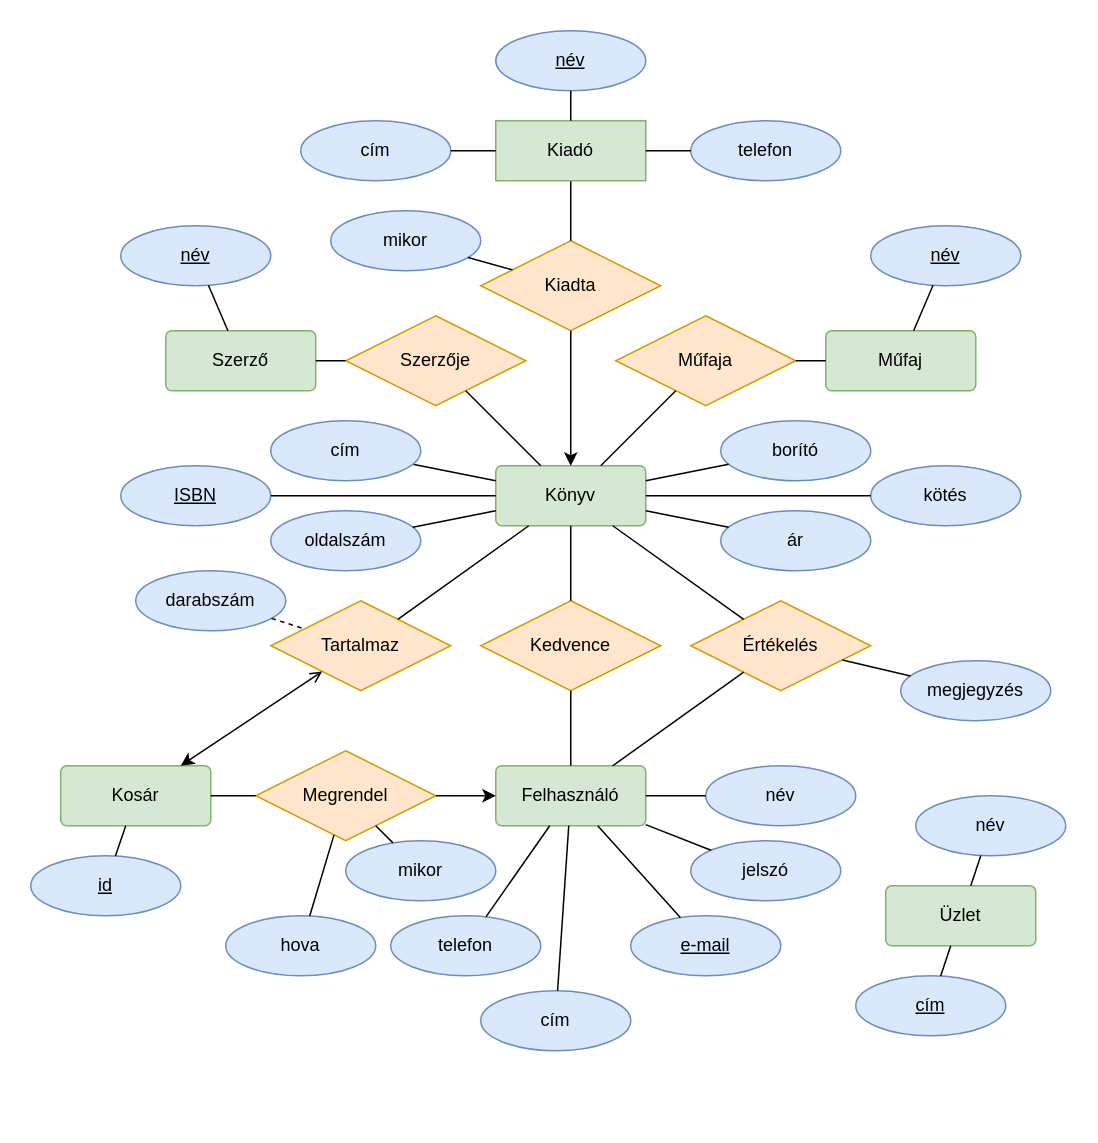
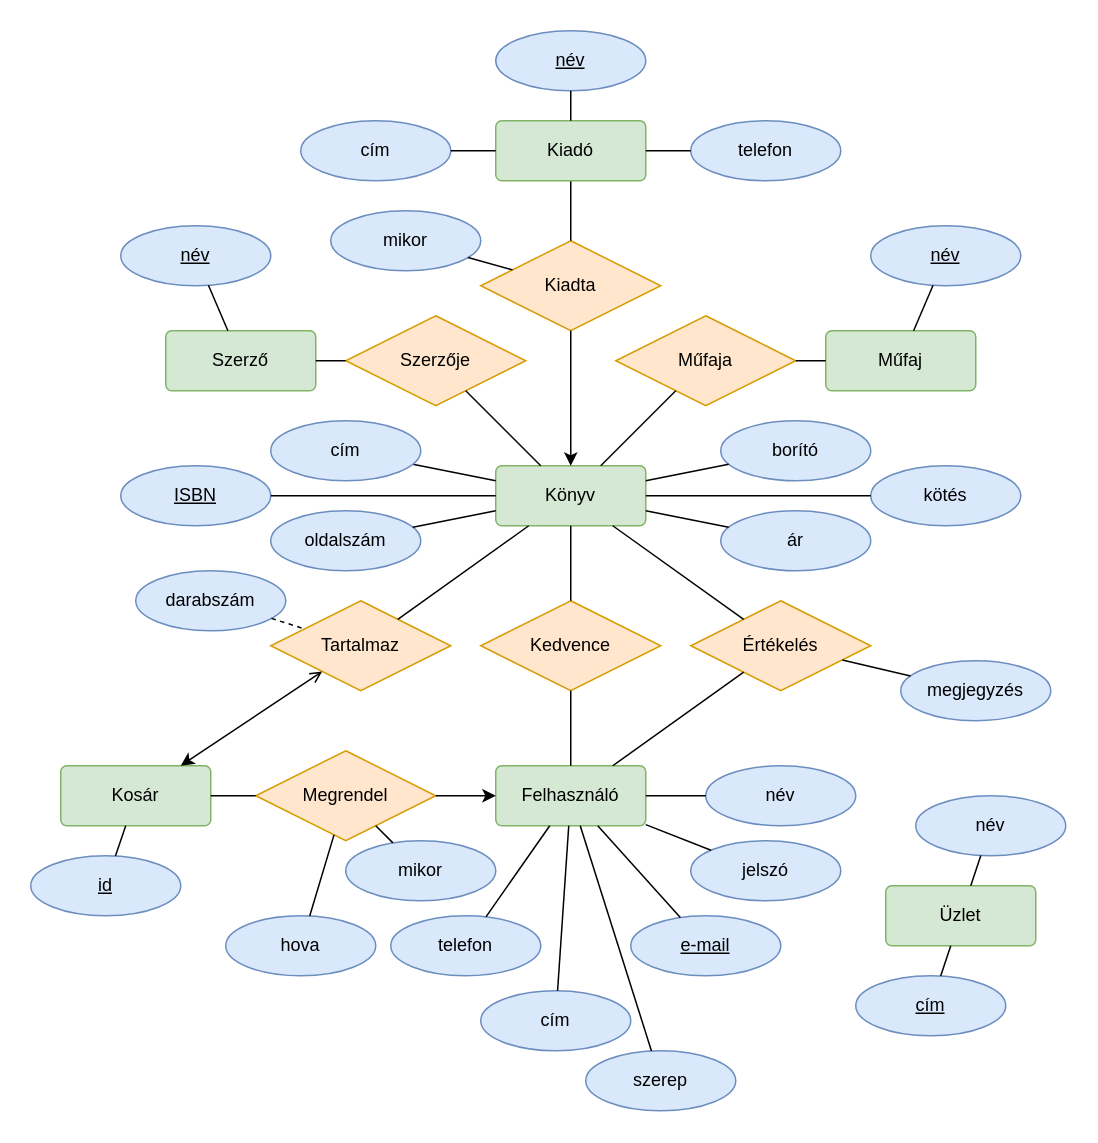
  <mxCell id="0" />
  <mxCell id="1" parent="0" />
  <mxCell id="2" value="Könyv" style="rounded=1;arcSize=10;whiteSpace=wrap;html=1;align=center;fillColor=#d5e8d4;strokeColor=#82b366;" parent="1" vertex="1"><mxGeometry x="330" y="310" width="100" height="40" as="geometry" /></mxCell>
  <mxCell id="3" value="Felhasználó" style="rounded=1;arcSize=10;whiteSpace=wrap;html=1;align=center;fillColor=#d5e8d4;strokeColor=#82b366;" parent="1" vertex="1"><mxGeometry x="330" y="510" width="100" height="40" as="geometry" /></mxCell>
  <mxCell id="4" value="Tartalmaz" style="shape=rhombus;perimeter=rhombusPerimeter;whiteSpace=wrap;html=1;align=center;fillColor=#ffe6cc;strokeColor=#d79b00;" parent="1" vertex="1"><mxGeometry x="180" y="400" width="120" height="60" as="geometry" /></mxCell>
  <mxCell id="5" value="" style="endArrow=none;html=1;rounded=0;" parent="1" source="4" target="2" edge="1"><mxGeometry relative="1" as="geometry"><mxPoint x="470" y="520" as="sourcePoint" /><mxPoint x="470" y="440" as="targetPoint" /></mxGeometry></mxCell>
  <mxCell id="6" value="e-mail" style="ellipse;whiteSpace=wrap;html=1;align=center;fontStyle=4;fillColor=#dae8fc;strokeColor=#6c8ebf;" parent="1" vertex="1"><mxGeometry x="420" y="610" width="100" height="40" as="geometry" /></mxCell>
  <mxCell id="7" value="telefon" style="ellipse;whiteSpace=wrap;html=1;align=center;fillColor=#dae8fc;strokeColor=#6c8ebf;" parent="1" vertex="1"><mxGeometry x="260" y="610" width="100" height="40" as="geometry" /></mxCell>
  <mxCell id="8" value="név&lt;br&gt;" style="ellipse;whiteSpace=wrap;html=1;align=center;fillColor=#dae8fc;strokeColor=#6c8ebf;" parent="1" vertex="1"><mxGeometry x="470" y="510" width="100" height="40" as="geometry" /></mxCell>
  <mxCell id="9" value="cím" style="ellipse;whiteSpace=wrap;html=1;align=center;fillColor=#dae8fc;strokeColor=#6c8ebf;" parent="1" vertex="1"><mxGeometry x="320" y="660" width="100" height="40" as="geometry" /></mxCell>
  <mxCell id="10" value="jelszó" style="ellipse;whiteSpace=wrap;html=1;align=center;fillColor=#dae8fc;strokeColor=#6c8ebf;" parent="1" vertex="1"><mxGeometry x="460" y="560" width="100" height="40" as="geometry" /></mxCell>
  <mxCell id="11" value="" style="endArrow=none;html=1;rounded=0;" parent="1" source="7" target="3" edge="1"><mxGeometry relative="1" as="geometry"><mxPoint x="170" y="440" as="sourcePoint" /><mxPoint x="330" y="440" as="targetPoint" /></mxGeometry></mxCell>
  <mxCell id="12" value="" style="endArrow=none;html=1;rounded=0;" parent="1" source="9" target="3" edge="1"><mxGeometry relative="1" as="geometry"><mxPoint x="290" y="549.52" as="sourcePoint" /><mxPoint x="330" y="549.52" as="targetPoint" /></mxGeometry></mxCell>
  <mxCell id="13" value="" style="endArrow=none;html=1;rounded=0;" parent="1" source="8" target="3" edge="1"><mxGeometry relative="1" as="geometry"><mxPoint x="330" y="590" as="sourcePoint" /><mxPoint x="373" y="566" as="targetPoint" /></mxGeometry></mxCell>
  <mxCell id="14" value="" style="endArrow=none;html=1;rounded=0;" parent="1" source="10" target="3" edge="1"><mxGeometry relative="1" as="geometry"><mxPoint x="320" y="594" as="sourcePoint" /><mxPoint x="363" y="570" as="targetPoint" /></mxGeometry></mxCell>
  <mxCell id="15" value="" style="endArrow=none;html=1;rounded=0;" parent="1" source="6" target="3" edge="1"><mxGeometry relative="1" as="geometry"><mxPoint x="470" y="584" as="sourcePoint" /><mxPoint x="427" y="560" as="targetPoint" /></mxGeometry></mxCell>
  <mxCell id="16" value="" style="endArrow=none;html=1;rounded=0;" parent="1" source="41" target="2" edge="1"><mxGeometry relative="1" as="geometry"><mxPoint x="274.721" y="308.944" as="sourcePoint" /><mxPoint x="310" y="340" as="targetPoint" /></mxGeometry></mxCell>
  <mxCell id="17" value="borító" style="ellipse;whiteSpace=wrap;html=1;align=center;fillColor=#dae8fc;strokeColor=#6c8ebf;" parent="1" vertex="1"><mxGeometry x="480" y="280" width="100" height="40" as="geometry" /></mxCell>
  <mxCell id="18" value="Szerző" style="rounded=1;arcSize=10;whiteSpace=wrap;html=1;align=center;fillColor=#d5e8d4;strokeColor=#82b366;" parent="1" vertex="1"><mxGeometry x="110" y="220" width="100" height="40" as="geometry" /></mxCell>
  <mxCell id="19" value="darabszám" style="ellipse;whiteSpace=wrap;html=1;align=center;fillColor=#dae8fc;strokeColor=#6c8ebf;" parent="1" vertex="1"><mxGeometry x="90" y="380" width="100" height="40" as="geometry" /></mxCell>
  <mxCell id="20" value="" style="endArrow=none;html=1;rounded=0;dashed=1;" parent="1" source="19" target="4" edge="1"><mxGeometry relative="1" as="geometry"><mxPoint x="270" y="370" as="sourcePoint" /><mxPoint x="310" y="370" as="targetPoint" /></mxGeometry></mxCell>
  <mxCell id="21" value="" style="endArrow=none;html=1;rounded=0;" parent="1" source="17" target="2" edge="1"><mxGeometry relative="1" as="geometry"><mxPoint x="270" y="420" as="sourcePoint" /><mxPoint x="430" y="420" as="targetPoint" /></mxGeometry></mxCell>
  <mxCell id="22" value="Szerzője" style="shape=rhombus;perimeter=rhombusPerimeter;whiteSpace=wrap;html=1;align=center;fillColor=#ffe6cc;strokeColor=#d79b00;" parent="1" vertex="1"><mxGeometry x="230" y="210" width="120" height="60" as="geometry" /></mxCell>
  <mxCell id="23" value="" style="endArrow=none;html=1;rounded=0;" parent="1" source="18" target="22" edge="1"><mxGeometry relative="1" as="geometry"><mxPoint x="420" y="200" as="sourcePoint" /><mxPoint x="580" y="200" as="targetPoint" /></mxGeometry></mxCell>
  <mxCell id="24" value="" style="endArrow=none;html=1;rounded=0;" parent="1" source="22" target="2" edge="1"><mxGeometry relative="1" as="geometry"><mxPoint x="470" y="250" as="sourcePoint" /><mxPoint x="470" y="280" as="targetPoint" /></mxGeometry></mxCell>
  <mxCell id="25" value="név" style="ellipse;whiteSpace=wrap;html=1;align=center;fontStyle=4;fillColor=#dae8fc;strokeColor=#6c8ebf;" parent="1" vertex="1"><mxGeometry x="80" y="150" width="100" height="40" as="geometry" /></mxCell>
  <mxCell id="26" value="Műfaja" style="shape=rhombus;perimeter=rhombusPerimeter;whiteSpace=wrap;html=1;align=center;fillColor=#ffe6cc;strokeColor=#d79b00;" parent="1" vertex="1"><mxGeometry x="410" y="210" width="120" height="60" as="geometry" /></mxCell>
  <mxCell id="27" value="" style="endArrow=none;html=1;rounded=0;" parent="1" source="18" target="25" edge="1"><mxGeometry relative="1" as="geometry"><mxPoint x="420" y="260" as="sourcePoint" /><mxPoint x="420" y="310" as="targetPoint" /></mxGeometry></mxCell>
  <mxCell id="28" value="" style="endArrow=none;html=1;rounded=0;" parent="1" source="26" target="2" edge="1"><mxGeometry relative="1" as="geometry"><mxPoint x="400" y="280" as="sourcePoint" /><mxPoint x="410" y="330" as="targetPoint" /></mxGeometry></mxCell>
  <mxCell id="29" value="Műfaj" style="rounded=1;arcSize=10;whiteSpace=wrap;html=1;align=center;fillColor=#d5e8d4;strokeColor=#82b366;" parent="1" vertex="1"><mxGeometry x="550" y="220" width="100" height="40" as="geometry" /></mxCell>
  <mxCell id="30" value="" style="endArrow=none;html=1;rounded=0;" parent="1" source="29" target="26" edge="1"><mxGeometry relative="1" as="geometry"><mxPoint x="610" y="369.71" as="sourcePoint" /><mxPoint x="580" y="369.71" as="targetPoint" /></mxGeometry></mxCell>
  <mxCell id="31" value="név" style="ellipse;whiteSpace=wrap;html=1;align=center;fontStyle=4;fillColor=#dae8fc;strokeColor=#6c8ebf;" parent="1" vertex="1"><mxGeometry x="580" y="150" width="100" height="40" as="geometry" /></mxCell>
  <mxCell id="32" value="" style="endArrow=none;html=1;rounded=0;" parent="1" source="29" target="31" edge="1"><mxGeometry relative="1" as="geometry"><mxPoint x="500" y="170" as="sourcePoint" /><mxPoint x="410" y="270" as="targetPoint" /></mxGeometry></mxCell>
  <mxCell id="33" value="Kedvence" style="shape=rhombus;perimeter=rhombusPerimeter;whiteSpace=wrap;html=1;align=center;fillColor=#ffe6cc;strokeColor=#d79b00;" parent="1" vertex="1"><mxGeometry x="320" y="400" width="120" height="60" as="geometry" /></mxCell>
  <mxCell id="34" value="" style="endArrow=none;html=1;rounded=0;" parent="1" source="3" target="33" edge="1"><mxGeometry relative="1" as="geometry"><mxPoint x="260" y="420" as="sourcePoint" /><mxPoint x="420" y="420" as="targetPoint" /></mxGeometry></mxCell>
  <mxCell id="35" value="" style="endArrow=none;html=1;rounded=0;" parent="1" source="2" target="33" edge="1"><mxGeometry relative="1" as="geometry"><mxPoint x="260" y="420" as="sourcePoint" /><mxPoint x="420" y="420" as="targetPoint" /></mxGeometry></mxCell>
  <mxCell id="36" value="Értékelés" style="shape=rhombus;perimeter=rhombusPerimeter;whiteSpace=wrap;html=1;align=center;fillColor=#ffe6cc;strokeColor=#d79b00;" parent="1" vertex="1"><mxGeometry x="460" y="400" width="120" height="60" as="geometry" /></mxCell>
  <mxCell id="37" value="" style="endArrow=none;html=1;rounded=0;" parent="1" source="3" target="36" edge="1"><mxGeometry relative="1" as="geometry"><mxPoint x="320" y="410" as="sourcePoint" /><mxPoint x="480" y="410" as="targetPoint" /></mxGeometry></mxCell>
  <mxCell id="38" value="" style="endArrow=none;html=1;rounded=0;" parent="1" source="2" target="36" edge="1"><mxGeometry relative="1" as="geometry"><mxPoint x="320" y="410" as="sourcePoint" /><mxPoint x="480" y="410" as="targetPoint" /></mxGeometry></mxCell>
  <mxCell id="39" value="ár" style="ellipse;whiteSpace=wrap;html=1;align=center;fillColor=#dae8fc;strokeColor=#6c8ebf;" parent="1" vertex="1"><mxGeometry x="480" y="340" width="100" height="40" as="geometry" /></mxCell>
  <mxCell id="40" value="" style="endArrow=none;html=1;rounded=0;" parent="1" source="2" target="39" edge="1"><mxGeometry relative="1" as="geometry"><mxPoint x="350" y="310" as="sourcePoint" /><mxPoint x="510" y="310" as="targetPoint" /></mxGeometry></mxCell>
  <mxCell id="41" value="cím" style="ellipse;whiteSpace=wrap;html=1;align=center;fillColor=#dae8fc;strokeColor=#6c8ebf;" parent="1" vertex="1"><mxGeometry x="180" y="280" width="100" height="40" as="geometry" /></mxCell>
  <mxCell id="42" value="Kiadta" style="shape=rhombus;perimeter=rhombusPerimeter;whiteSpace=wrap;html=1;align=center;fillColor=#ffe6cc;strokeColor=#d79b00;" parent="1" vertex="1"><mxGeometry x="320" y="160" width="120" height="60" as="geometry" /></mxCell>
  <mxCell id="43" value="" style="endArrow=classic;html=1;rounded=0;startArrow=none;startFill=0;endFill=1;" parent="1" source="42" target="2" edge="1"><mxGeometry relative="1" as="geometry"><mxPoint x="452" y="271" as="sourcePoint" /><mxPoint x="408" y="320" as="targetPoint" /></mxGeometry></mxCell>
  <mxCell id="44" value="oldalszám" style="ellipse;whiteSpace=wrap;html=1;align=center;fillColor=#dae8fc;strokeColor=#6c8ebf;" parent="1" vertex="1"><mxGeometry x="180" y="340" width="100" height="40" as="geometry" /></mxCell>
  <mxCell id="45" value="" style="endArrow=none;html=1;rounded=0;" parent="1" source="44" target="2" edge="1"><mxGeometry relative="1" as="geometry"><mxPoint x="275" y="318" as="sourcePoint" /><mxPoint x="340" y="331" as="targetPoint" /></mxGeometry></mxCell>
  <mxCell id="46" value="" style="endArrow=none;html=1;rounded=0;" parent="1" source="47" target="42" edge="1"><mxGeometry relative="1" as="geometry"><mxPoint x="380" y="100" as="sourcePoint" /><mxPoint x="288" y="231" as="targetPoint" /></mxGeometry></mxCell>
- <mxCell id="47" value="Kiadó" style="arcSize=10;whiteSpace=wrap;html=1;align=center;fillColor=#d5e8d4;strokeColor=#82b366;rounded=0;" parent="1" vertex="1"><mxGeometry x="330" y="80" width="100" height="40" as="geometry" /></mxCell>
+ <mxCell id="47" value="Kiadó" style="rounded=1;arcSize=10;whiteSpace=wrap;html=1;align=center;fillColor=#d5e8d4;strokeColor=#82b366;" parent="1" vertex="1"><mxGeometry x="330" y="80" width="100" height="40" as="geometry" /></mxCell>
  <mxCell id="48" value="név" style="ellipse;whiteSpace=wrap;html=1;align=center;fontStyle=4;fillColor=#dae8fc;strokeColor=#6c8ebf;" parent="1" vertex="1"><mxGeometry x="330" y="20" width="100" height="40" as="geometry" /></mxCell>
  <mxCell id="49" value="telefon" style="ellipse;whiteSpace=wrap;html=1;align=center;fillColor=#dae8fc;strokeColor=#6c8ebf;" parent="1" vertex="1"><mxGeometry x="460" y="80" width="100" height="40" as="geometry" /></mxCell>
  <mxCell id="50" value="cím" style="ellipse;whiteSpace=wrap;html=1;align=center;fillColor=#dae8fc;strokeColor=#6c8ebf;" parent="1" vertex="1"><mxGeometry x="200" y="80" width="100" height="40" as="geometry" /></mxCell>
  <mxCell id="51" value="" style="endArrow=none;html=1;rounded=0;" parent="1" source="49" target="47" edge="1"><mxGeometry relative="1" as="geometry"><mxPoint x="390" y="130" as="sourcePoint" /><mxPoint x="390" y="170" as="targetPoint" /></mxGeometry></mxCell>
  <mxCell id="52" value="" style="endArrow=none;html=1;rounded=0;" parent="1" source="48" target="47" edge="1"><mxGeometry relative="1" as="geometry"><mxPoint x="451" y="76" as="sourcePoint" /><mxPoint x="426" y="90" as="targetPoint" /></mxGeometry></mxCell>
  <mxCell id="53" value="" style="endArrow=none;html=1;rounded=0;" parent="1" source="50" target="47" edge="1"><mxGeometry relative="1" as="geometry"><mxPoint x="390" y="50" as="sourcePoint" /><mxPoint x="390" y="90" as="targetPoint" /></mxGeometry></mxCell>
  <mxCell id="54" value="megjegyzés" style="ellipse;whiteSpace=wrap;html=1;align=center;fillColor=#dae8fc;strokeColor=#6c8ebf;" parent="1" vertex="1"><mxGeometry x="600" y="440" width="100" height="40" as="geometry" /></mxCell>
  <mxCell id="55" value="" style="endArrow=none;html=1;rounded=0;" parent="1" source="54" target="36" edge="1"><mxGeometry relative="1" as="geometry"><mxPoint x="616" y="420" as="sourcePoint" /><mxPoint x="571" y="431" as="targetPoint" /></mxGeometry></mxCell>
  <mxCell id="56" style="edgeStyle=orthogonalEdgeStyle;rounded=0;orthogonalLoop=1;jettySize=auto;html=1;exitX=0.5;exitY=1;exitDx=0;exitDy=0;" parent="1" source="29" target="29" edge="1"><mxGeometry relative="1" as="geometry" /></mxCell>
  <mxCell id="57" value="mikor" style="ellipse;whiteSpace=wrap;html=1;align=center;fillColor=#dae8fc;strokeColor=#6c8ebf;" parent="1" vertex="1"><mxGeometry x="220" y="140" width="100" height="40" as="geometry" /></mxCell>
  <mxCell id="58" value="" style="endArrow=none;html=1;rounded=0;" parent="1" source="57" target="42" edge="1"><mxGeometry relative="1" as="geometry"><mxPoint x="310" y="110" as="sourcePoint" /><mxPoint x="340" y="110" as="targetPoint" /></mxGeometry></mxCell>
  <mxCell id="59" value="&lt;u&gt;ISBN&lt;/u&gt;" style="ellipse;whiteSpace=wrap;html=1;align=center;fillColor=#dae8fc;strokeColor=#6c8ebf;" parent="1" vertex="1"><mxGeometry x="80" y="310" width="100" height="40" as="geometry" /></mxCell>
  <mxCell id="60" value="" style="endArrow=none;html=1;rounded=0;" parent="1" source="59" target="2" edge="1"><mxGeometry relative="1" as="geometry"><mxPoint x="250" y="330" as="sourcePoint" /><mxPoint x="410" y="330" as="targetPoint" /></mxGeometry></mxCell>
  <mxCell id="61" value="kötés" style="ellipse;whiteSpace=wrap;html=1;align=center;fillColor=#dae8fc;strokeColor=#6c8ebf;" parent="1" vertex="1"><mxGeometry x="580" y="310" width="100" height="40" as="geometry" /></mxCell>
  <mxCell id="62" value="" style="endArrow=none;html=1;rounded=0;" parent="1" source="2" target="61" edge="1"><mxGeometry relative="1" as="geometry"><mxPoint x="480" y="330" as="sourcePoint" /><mxPoint x="340" y="340" as="targetPoint" /></mxGeometry></mxCell>
+ <mxCell id="63" value="szerep" style="ellipse;whiteSpace=wrap;html=1;align=center;fillColor=#dae8fc;strokeColor=#6c8ebf;" vertex="1" parent="1"><mxGeometry x="390" y="700" width="100" height="40" as="geometry" /></mxCell>
+ <mxCell id="64" value="" style="endArrow=none;html=1;rounded=0;" edge="1" parent="1" source="63" target="3"><mxGeometry relative="1" as="geometry"><mxPoint x="313" y="576" as="sourcePoint" /><mxPoint x="350" y="560" as="targetPoint" /></mxGeometry></mxCell>
  <mxCell id="65" value="Megrendel" style="shape=rhombus;perimeter=rhombusPerimeter;whiteSpace=wrap;html=1;align=center;fillColor=#ffe6cc;strokeColor=#d79b00;" vertex="1" parent="1"><mxGeometry x="170" y="500" width="120" height="60" as="geometry" /></mxCell>
  <mxCell id="66" value="" style="endArrow=classic;html=1;rounded=0;endFill=1;" edge="1" parent="1" source="65" target="3"><mxGeometry relative="1" as="geometry"><mxPoint x="200" y="532" as="sourcePoint" /><mxPoint x="280" y="470" as="targetPoint" /></mxGeometry></mxCell>
  <mxCell id="67" value="Kosár" style="rounded=1;arcSize=10;whiteSpace=wrap;html=1;align=center;fillColor=#d5e8d4;strokeColor=#82b366;" vertex="1" parent="1"><mxGeometry x="40" y="510" width="100" height="40" as="geometry" /></mxCell>
  <mxCell id="68" value="" style="endArrow=open;html=1;rounded=0;startArrow=classic;startFill=1;" edge="1" parent="1" source="67" target="4"><mxGeometry relative="1" as="geometry"><mxPoint x="293.5" y="522" as="sourcePoint" /><mxPoint x="206.5" y="460" as="targetPoint" /></mxGeometry></mxCell>
  <mxCell id="69" value="" style="endArrow=none;html=1;rounded=0;" edge="1" parent="1" source="67" target="65"><mxGeometry relative="1" as="geometry"><mxPoint x="190" y="522" as="sourcePoint" /><mxPoint x="242" y="480" as="targetPoint" /></mxGeometry></mxCell>
  <mxCell id="70" value="&lt;u&gt;id&lt;/u&gt;" style="ellipse;whiteSpace=wrap;html=1;align=center;fillColor=#dae8fc;strokeColor=#6c8ebf;" vertex="1" parent="1"><mxGeometry x="20" y="570" width="100" height="40" as="geometry" /></mxCell>
  <mxCell id="71" value="" style="endArrow=none;html=1;rounded=0;" edge="1" parent="1" source="70" target="67"><mxGeometry relative="1" as="geometry"><mxPoint x="126" y="577.5" as="sourcePoint" /><mxPoint x="160" y="582.5" as="targetPoint" /></mxGeometry></mxCell>
  <mxCell id="72" value="hova" style="ellipse;whiteSpace=wrap;html=1;align=center;fillColor=#dae8fc;strokeColor=#6c8ebf;" vertex="1" parent="1"><mxGeometry x="150" y="610" width="100" height="40" as="geometry" /></mxCell>
  <mxCell id="73" value="mikor" style="ellipse;whiteSpace=wrap;html=1;align=center;fillColor=#dae8fc;strokeColor=#6c8ebf;" vertex="1" parent="1"><mxGeometry x="230" y="560" width="100" height="40" as="geometry" /></mxCell>
  <mxCell id="74" value="" style="endArrow=none;html=1;rounded=0;" edge="1" parent="1" source="72" target="65"><mxGeometry relative="1" as="geometry"><mxPoint x="140" y="570" as="sourcePoint" /><mxPoint x="190" y="570" as="targetPoint" /></mxGeometry></mxCell>
  <mxCell id="75" value="" style="endArrow=none;html=1;rounded=0;" edge="1" parent="1" source="73" target="65"><mxGeometry relative="1" as="geometry"><mxPoint x="150" y="599" as="sourcePoint" /><mxPoint x="229" y="560" as="targetPoint" /></mxGeometry></mxCell>
  <mxCell id="76" style="edgeStyle=orthogonalEdgeStyle;rounded=0;orthogonalLoop=1;jettySize=auto;html=1;exitX=0.5;exitY=1;exitDx=0;exitDy=0;" edge="1" parent="1" source="31" target="31"><mxGeometry relative="1" as="geometry" /></mxCell>
  <mxCell id="77" value="Üzlet" style="rounded=1;arcSize=10;whiteSpace=wrap;html=1;align=center;fillColor=#d5e8d4;strokeColor=#82b366;" vertex="1" parent="1"><mxGeometry x="590" y="590" width="100" height="40" as="geometry" /></mxCell>
  <mxCell id="78" value="&lt;u&gt;cím&lt;/u&gt;" style="ellipse;whiteSpace=wrap;html=1;align=center;fillColor=#dae8fc;strokeColor=#6c8ebf;" vertex="1" parent="1"><mxGeometry x="570" y="650" width="100" height="40" as="geometry" /></mxCell>
  <mxCell id="79" value="név" style="ellipse;whiteSpace=wrap;html=1;align=center;fillColor=#dae8fc;strokeColor=#6c8ebf;" vertex="1" parent="1"><mxGeometry x="610" y="530" width="100" height="40" as="geometry" /></mxCell>
  <mxCell id="80" value="" style="endArrow=none;html=1;rounded=0;" edge="1" parent="1" source="77" target="79"><mxGeometry relative="1" as="geometry"><mxPoint x="660" y="573" as="sourcePoint" /><mxPoint x="761" y="510" as="targetPoint" /></mxGeometry></mxCell>
  <mxCell id="81" value="" style="endArrow=none;html=1;rounded=0;" edge="1" parent="1" source="77" target="78"><mxGeometry relative="1" as="geometry"><mxPoint x="677" y="570" as="sourcePoint" /><mxPoint x="704" y="601" as="targetPoint" /></mxGeometry></mxCell>
